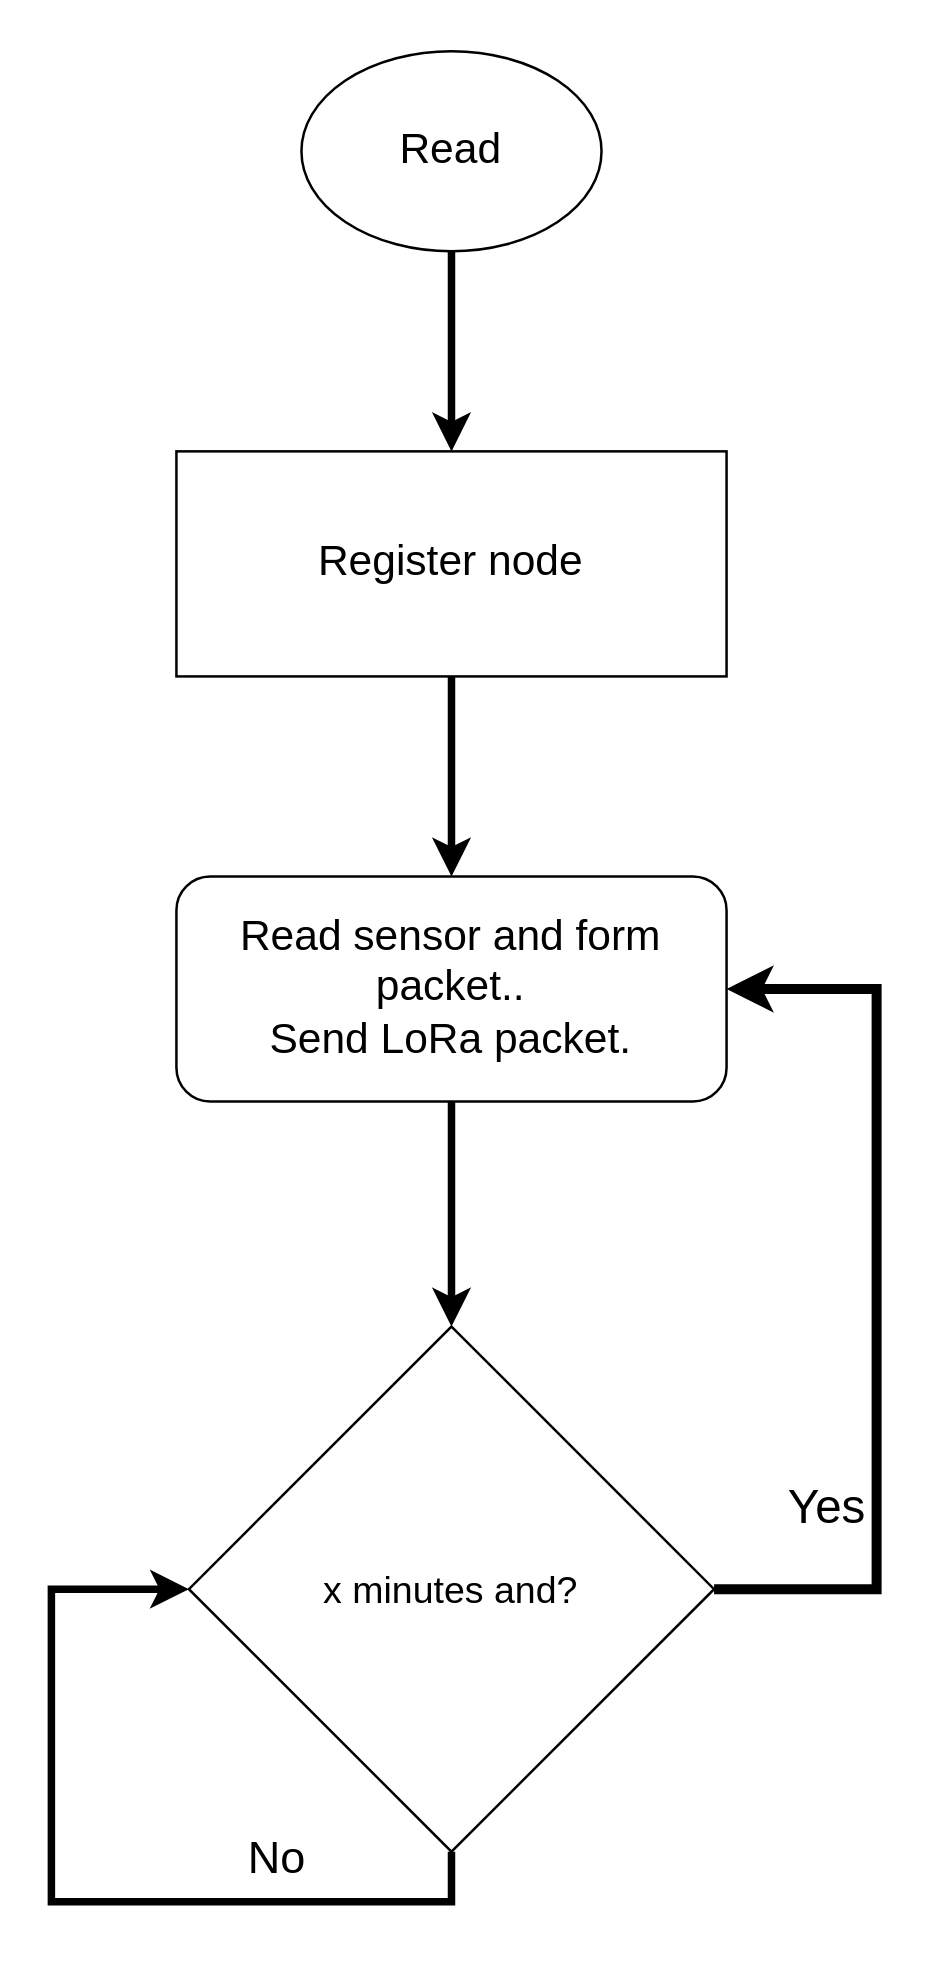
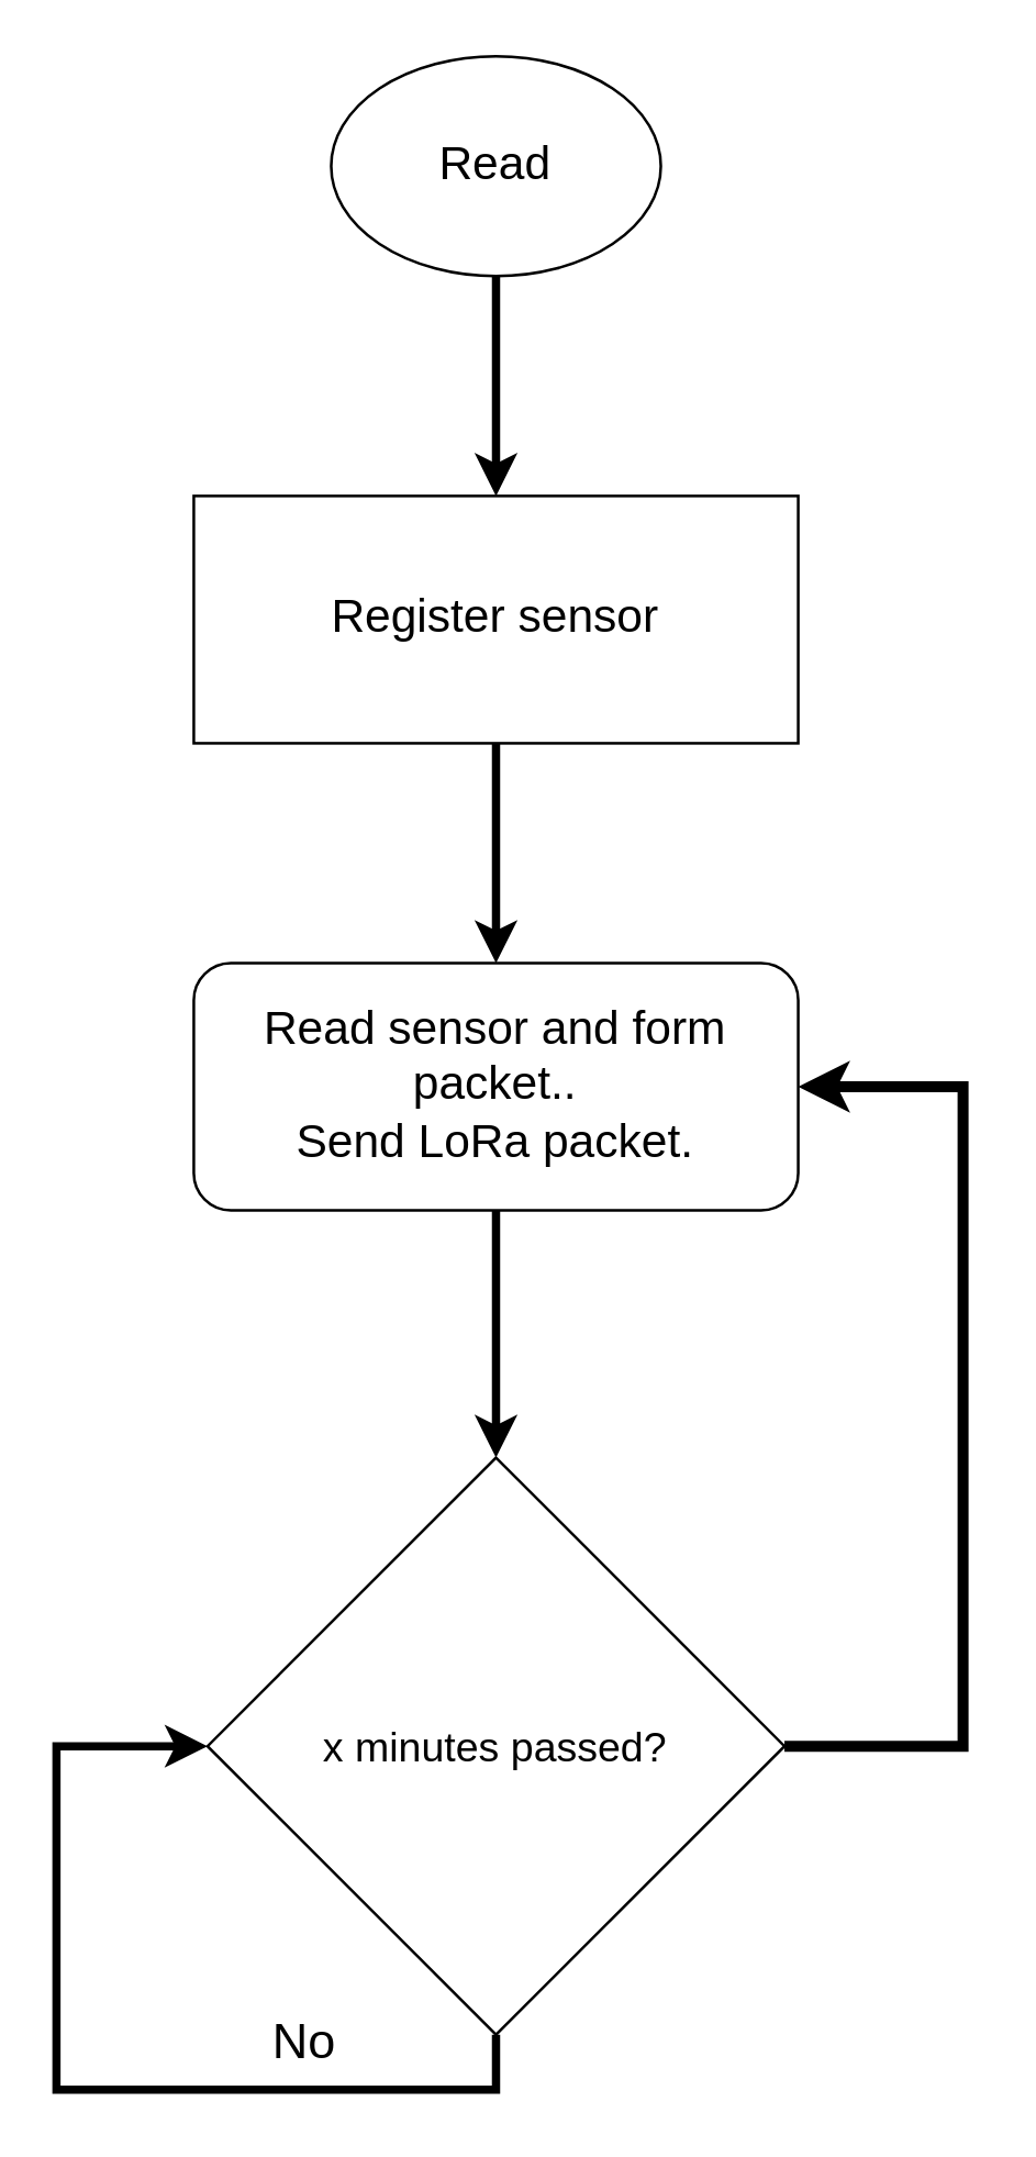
  <mxCell id="0" />
  <mxCell id="1" parent="0" />
  <mxCell id="2" style="edgeStyle=orthogonalEdgeStyle;rounded=0;orthogonalLoop=1;jettySize=auto;html=1;exitX=0.5;exitY=1;exitDx=0;exitDy=0;entryX=0.5;entryY=0;entryDx=0;entryDy=0;strokeWidth=3;" edge="1" parent="1" source="3" target="5"><mxGeometry relative="1" as="geometry" /></mxCell>
  <mxCell id="3" value="&lt;font style=&quot;font-size: 17px;&quot;&gt;Read&lt;/font&gt;" style="ellipse;whiteSpace=wrap;html=1;" vertex="1" parent="1"><mxGeometry x="120" width="120" height="80" as="geometry" y="20" /></mxCell>
  <mxCell id="4" style="edgeStyle=orthogonalEdgeStyle;rounded=0;orthogonalLoop=1;jettySize=auto;html=1;exitX=0.5;exitY=1;exitDx=0;exitDy=0;entryX=0.5;entryY=0;entryDx=0;entryDy=0;fontSize=20;strokeWidth=3;" edge="1" parent="1" source="5" target="10"><mxGeometry relative="1" as="geometry"><mxPoint x="180" y="340" as="targetPoint" /></mxGeometry></mxCell>
- <mxCell id="5" value="Register node" style="rounded=0;whiteSpace=wrap;html=1;fontSize=17;" vertex="1" parent="1"><mxGeometry x="70" y="180" width="220" height="90" as="geometry" /></mxCell>
+ <mxCell id="5" value="Register sensor" style="rounded=0;whiteSpace=wrap;html=1;fontSize=17;" vertex="1" parent="1"><mxGeometry x="70" y="180" width="220" height="90" as="geometry" /></mxCell>
  <mxCell id="6" style="edgeStyle=orthogonalEdgeStyle;rounded=0;orthogonalLoop=1;jettySize=auto;html=1;exitX=1;exitY=0.5;exitDx=0;exitDy=0;entryX=1;entryY=0.5;entryDx=0;entryDy=0;strokeWidth=4;" edge="1" parent="1" source="8" target="10"><mxGeometry relative="1" as="geometry"><mxPoint x="430" y="635" as="targetPoint" /><Array as="points"><mxPoint x="350" y="635" /><mxPoint x="350" y="395" /></Array></mxGeometry></mxCell>
  <mxCell id="7" style="edgeStyle=orthogonalEdgeStyle;rounded=0;orthogonalLoop=1;jettySize=auto;html=1;exitX=0.5;exitY=1;exitDx=0;exitDy=0;entryX=0;entryY=0.5;entryDx=0;entryDy=0;strokeWidth=3;" edge="1" parent="1" source="8" target="8"><mxGeometry relative="1" as="geometry"><mxPoint x="180" y="1050" as="targetPoint" /><Array as="points"><mxPoint x="180" y="760" /><mxPoint x="20" y="760" /><mxPoint x="20" y="635" /></Array></mxGeometry></mxCell>
- <mxCell id="8" value="&lt;font style=&quot;font-size: 15px;&quot;&gt;x minutes and?&lt;/font&gt;" style="rhombus;whiteSpace=wrap;html=1;" vertex="1" parent="1"><mxGeometry x="75" y="530" width="210" height="210" as="geometry" /></mxCell>
+ <mxCell id="8" value="&lt;font style=&quot;font-size: 15px;&quot;&gt;x minutes passed?&lt;/font&gt;" style="rhombus;whiteSpace=wrap;html=1;" vertex="1" parent="1"><mxGeometry x="75" y="530" width="210" height="210" as="geometry" /></mxCell>
  <mxCell id="9" style="edgeStyle=orthogonalEdgeStyle;rounded=0;orthogonalLoop=1;jettySize=auto;html=1;exitX=0.5;exitY=1;exitDx=0;exitDy=0;entryX=0.5;entryY=0;entryDx=0;entryDy=0;strokeWidth=3;" edge="1" parent="1" source="10" target="8"><mxGeometry relative="1" as="geometry" /></mxCell>
  <mxCell id="10" value="Read sensor and form packet..&lt;div&gt;Send LoRa packet.&lt;/div&gt;" style="whiteSpace=wrap;html=1;fontSize=17;rounded=1;" vertex="1" parent="1"><mxGeometry x="70" y="350" width="220" height="90" as="geometry" /></mxCell>
- <mxCell id="11" value="Yes" style="text;html=1;align=center;verticalAlign=middle;resizable=0;points=[];autosize=1;strokeColor=none;fillColor=none;fontSize=19;" vertex="1" parent="1"><mxGeometry x="305" y="583" width="50" height="40" as="geometry" /></mxCell>
  <mxCell id="12" value="No" style="text;html=1;align=center;verticalAlign=middle;resizable=0;points=[];autosize=1;strokeColor=none;fillColor=none;fontSize=18;" vertex="1" parent="1"><mxGeometry x="85" y="723" width="50" height="40" as="geometry" /></mxCell>
